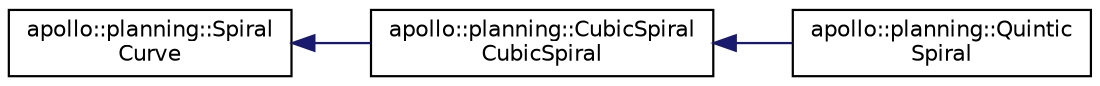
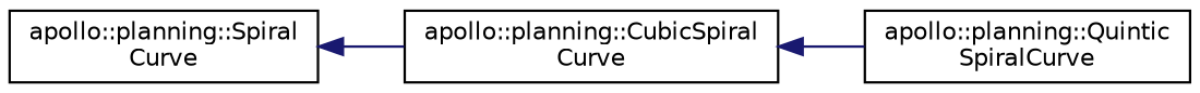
  digraph {
    fontname="DejaVu Sans"
    rankdir=LR
    node [color=black fillcolor=white fontname="DejaVu Sans" fontsize=10 shape=record style=filled]
    edge [color=midnightblue dir=back fontname="DejaVu Sans" fontsize=10 labelfontname=Helvetica labelfontsize=10 style=solid]
    n1 [height=0.2 label="apollo::planning::Spiral\lCurve" width=0.4]
-   n2 [height=0.2 label="apollo::planning::CubicSpiral\lCubicSpiral" width=0.4]
-   n3 [height=0.2 label="apollo::planning::Quintic\lSpiral" width=0.4]
+   n2 [height=0.2 label="apollo::planning::CubicSpiral\lCurve" width=0.4]
+   n3 [height=0.2 label="apollo::planning::Quintic\lSpiralCurve" width=0.4]
    n1 -> n2
    n2 -> n3
  }
